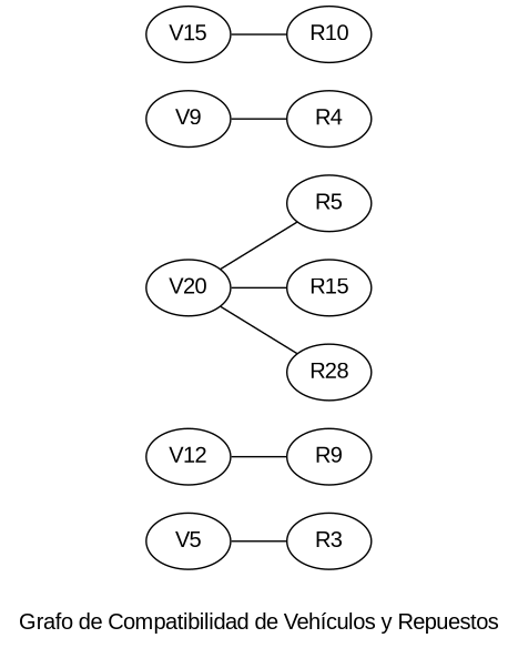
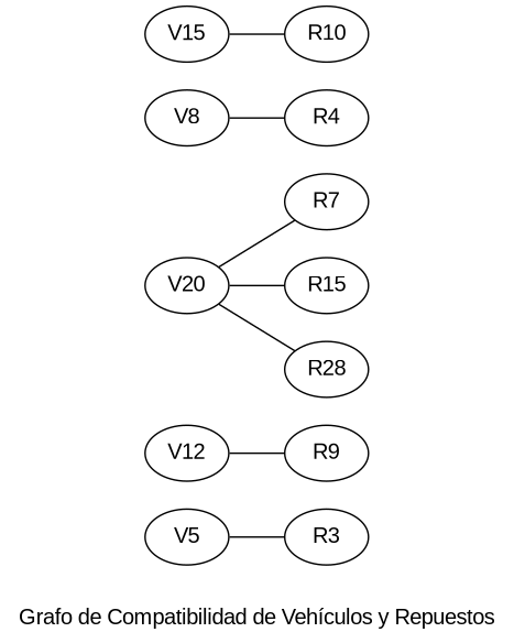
  graph {
    color=navy
    fontname=Arial
    label="Grafo de Compatibilidad de Vehículos y Repuestos"
    penwidth=2
    rankdir=LR
    splines=true
    style=rounded
    node [fontname=Arial shape=ellipse]
    edge [fontname=Arial]
    V5
    R3
    V12
    R9
    V20
-   R7 [label=R5]
+   R7
    R15
    n8 [label=R28]
-   V8 [label=V9]
+   V8
    R4
    V15
    R10
    V5 -- R3
    V12 -- R9
    V20 -- R7
    V20 -- R15
    V20 -- n8
    V8 -- R4
    V15 -- R10
  }
